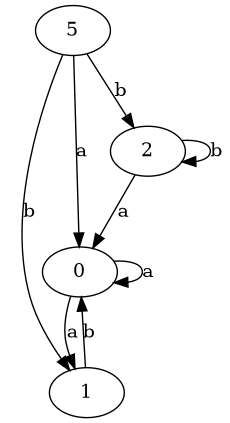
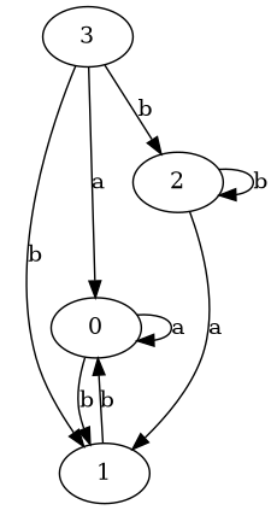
  digraph {
    d2tdocpreamble="\usetikzlibrary{automata}"
    d2tfigpreamble="\tikzstyle{every state}= [ draw=blue!50,very thick,fill=blue!20]  \tikzstyle{auto}= [fill=white]"
    ranksep=0.5
    node [style=state]
    edge [lblstyle=auto topath="bend right"]
    n1 [label=0]
    n2 [label=1 style="state, initial"]
    n3 [label=2 style="state, accepting"]
-   n4 [label=5]
+   n4 [label=3]
    n1 -> n1 [label=a topath="loop above"]
-   n1 -> n2 [label=a]
+   n1 -> n2 [label=b]
    n2 -> n1 [label=b]
-   n3 -> n1 [label=a]
+   n3 -> n2 [label=a]
    n3 -> n3 [label=b topath="loop above"]
    n4 -> n1 [label=a]
    n4 -> n2 [label=b]
    n4 -> n3 [label=b]
  }
